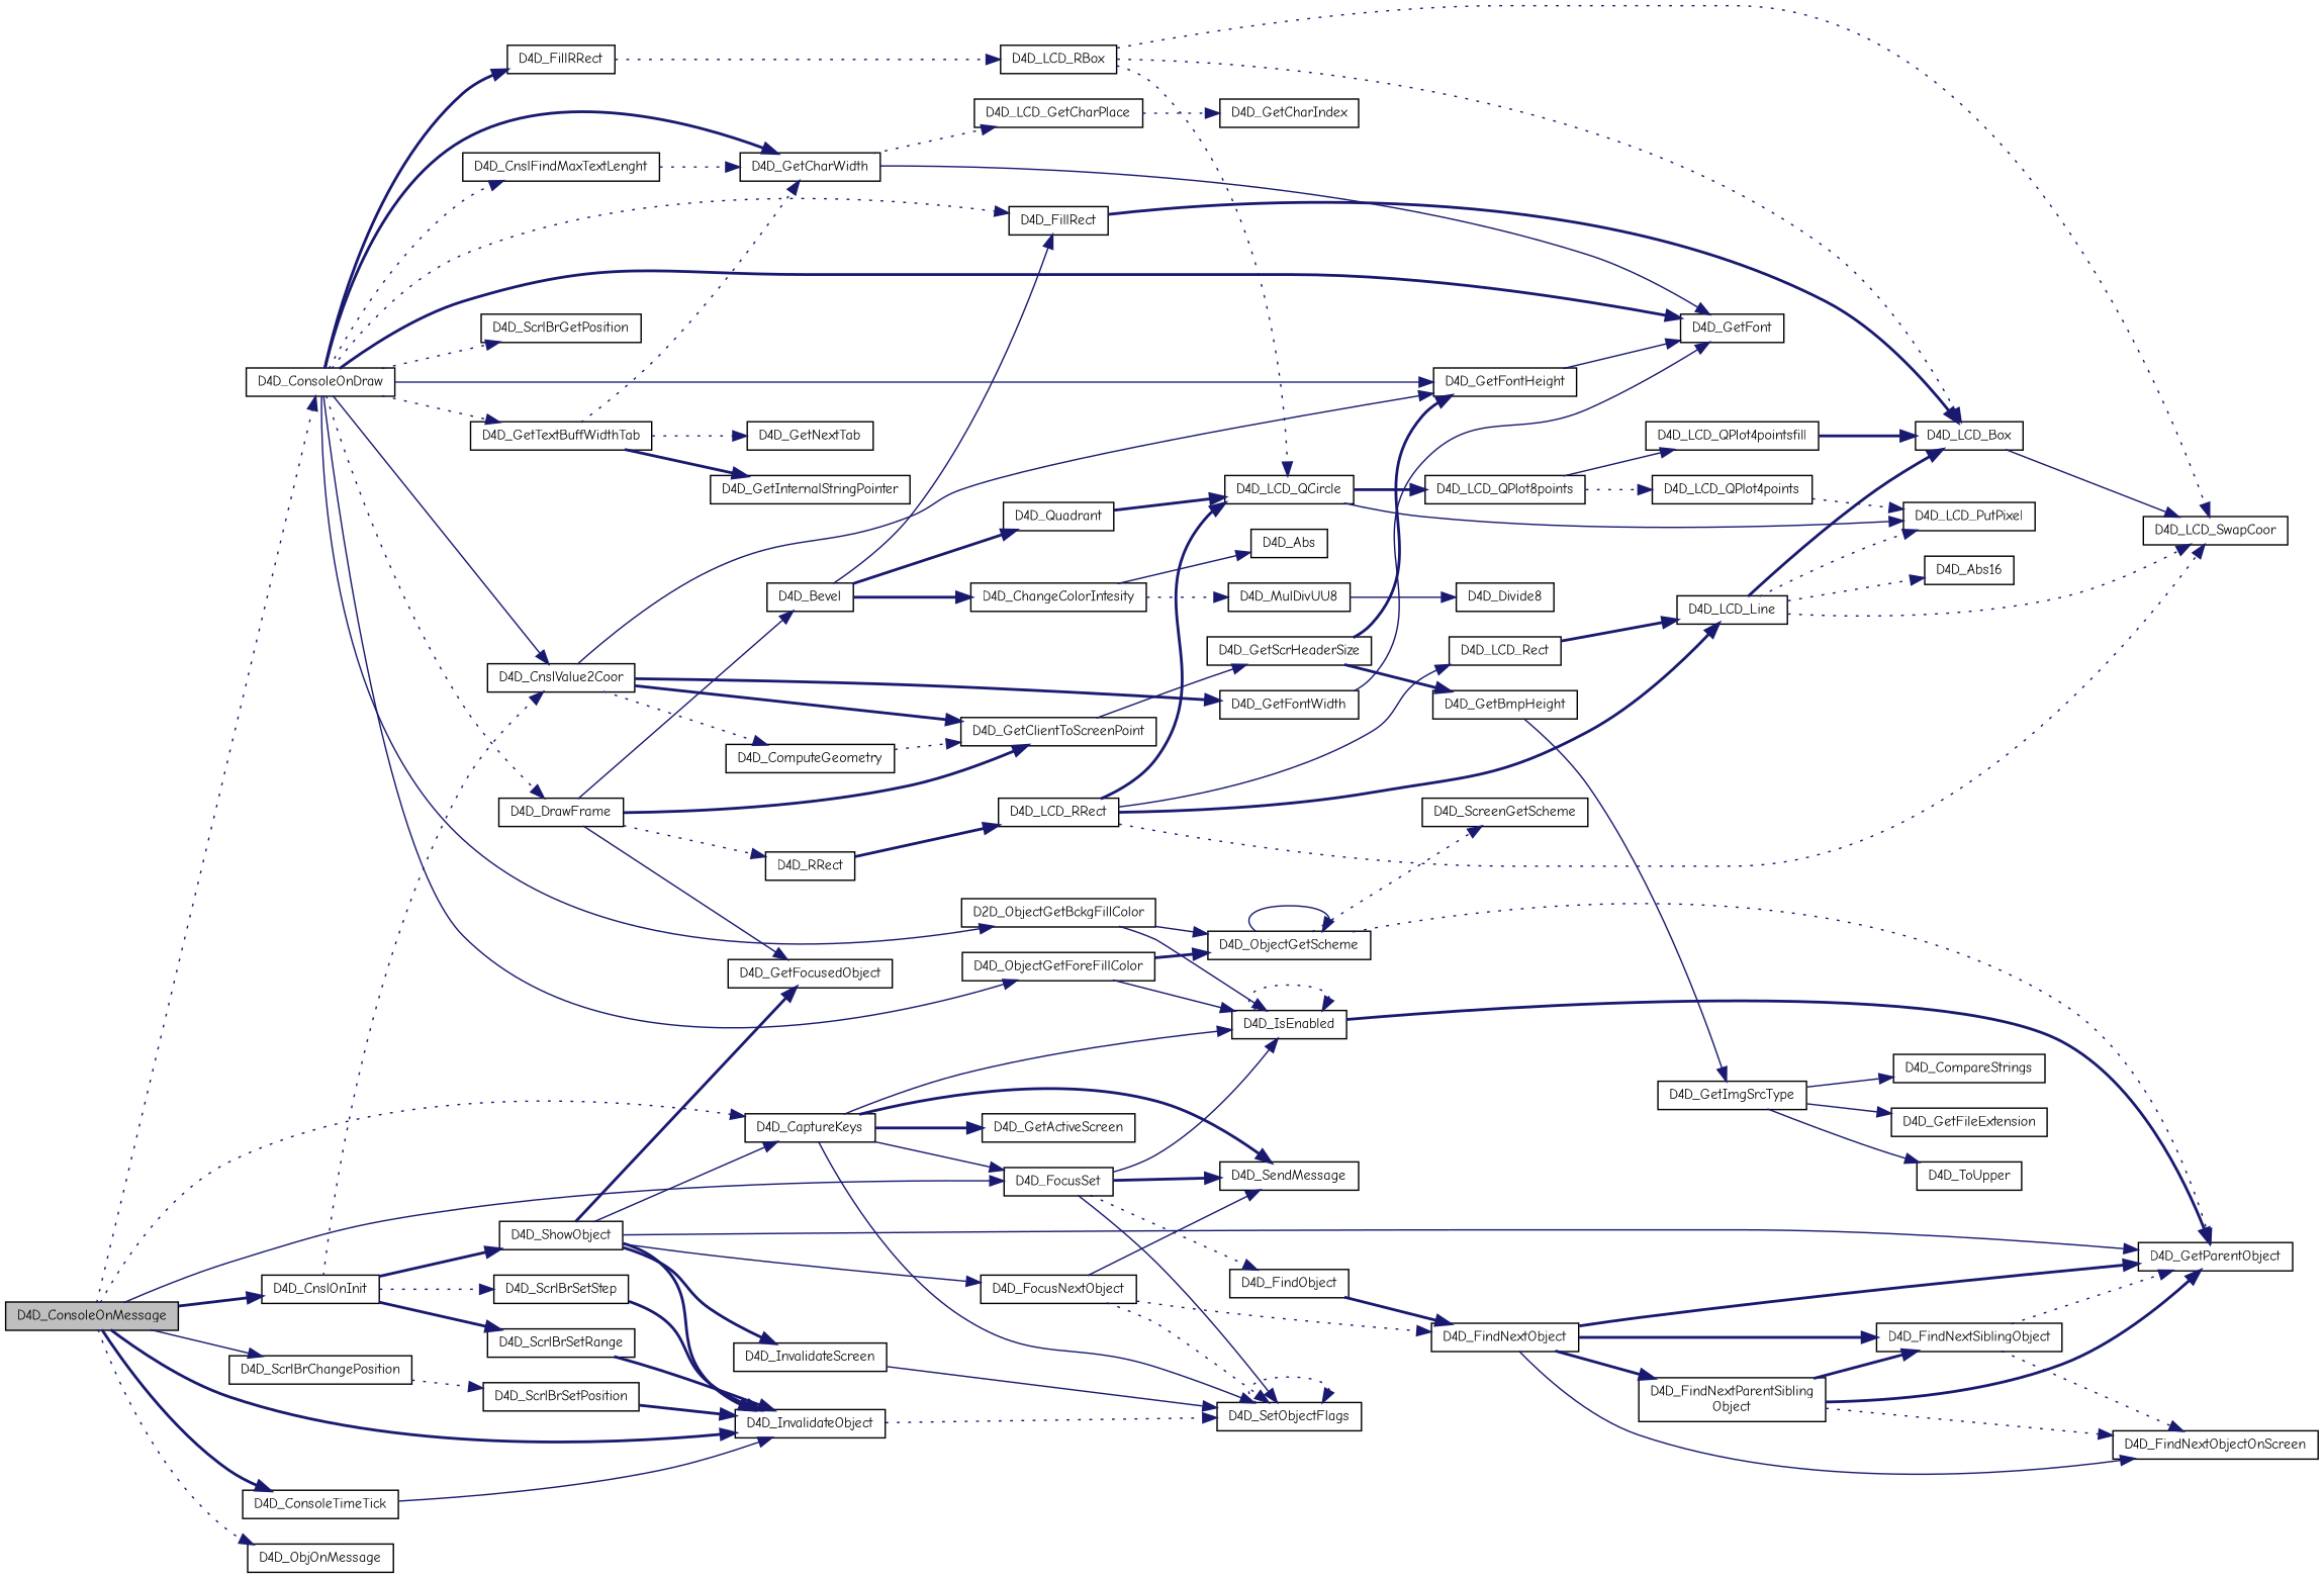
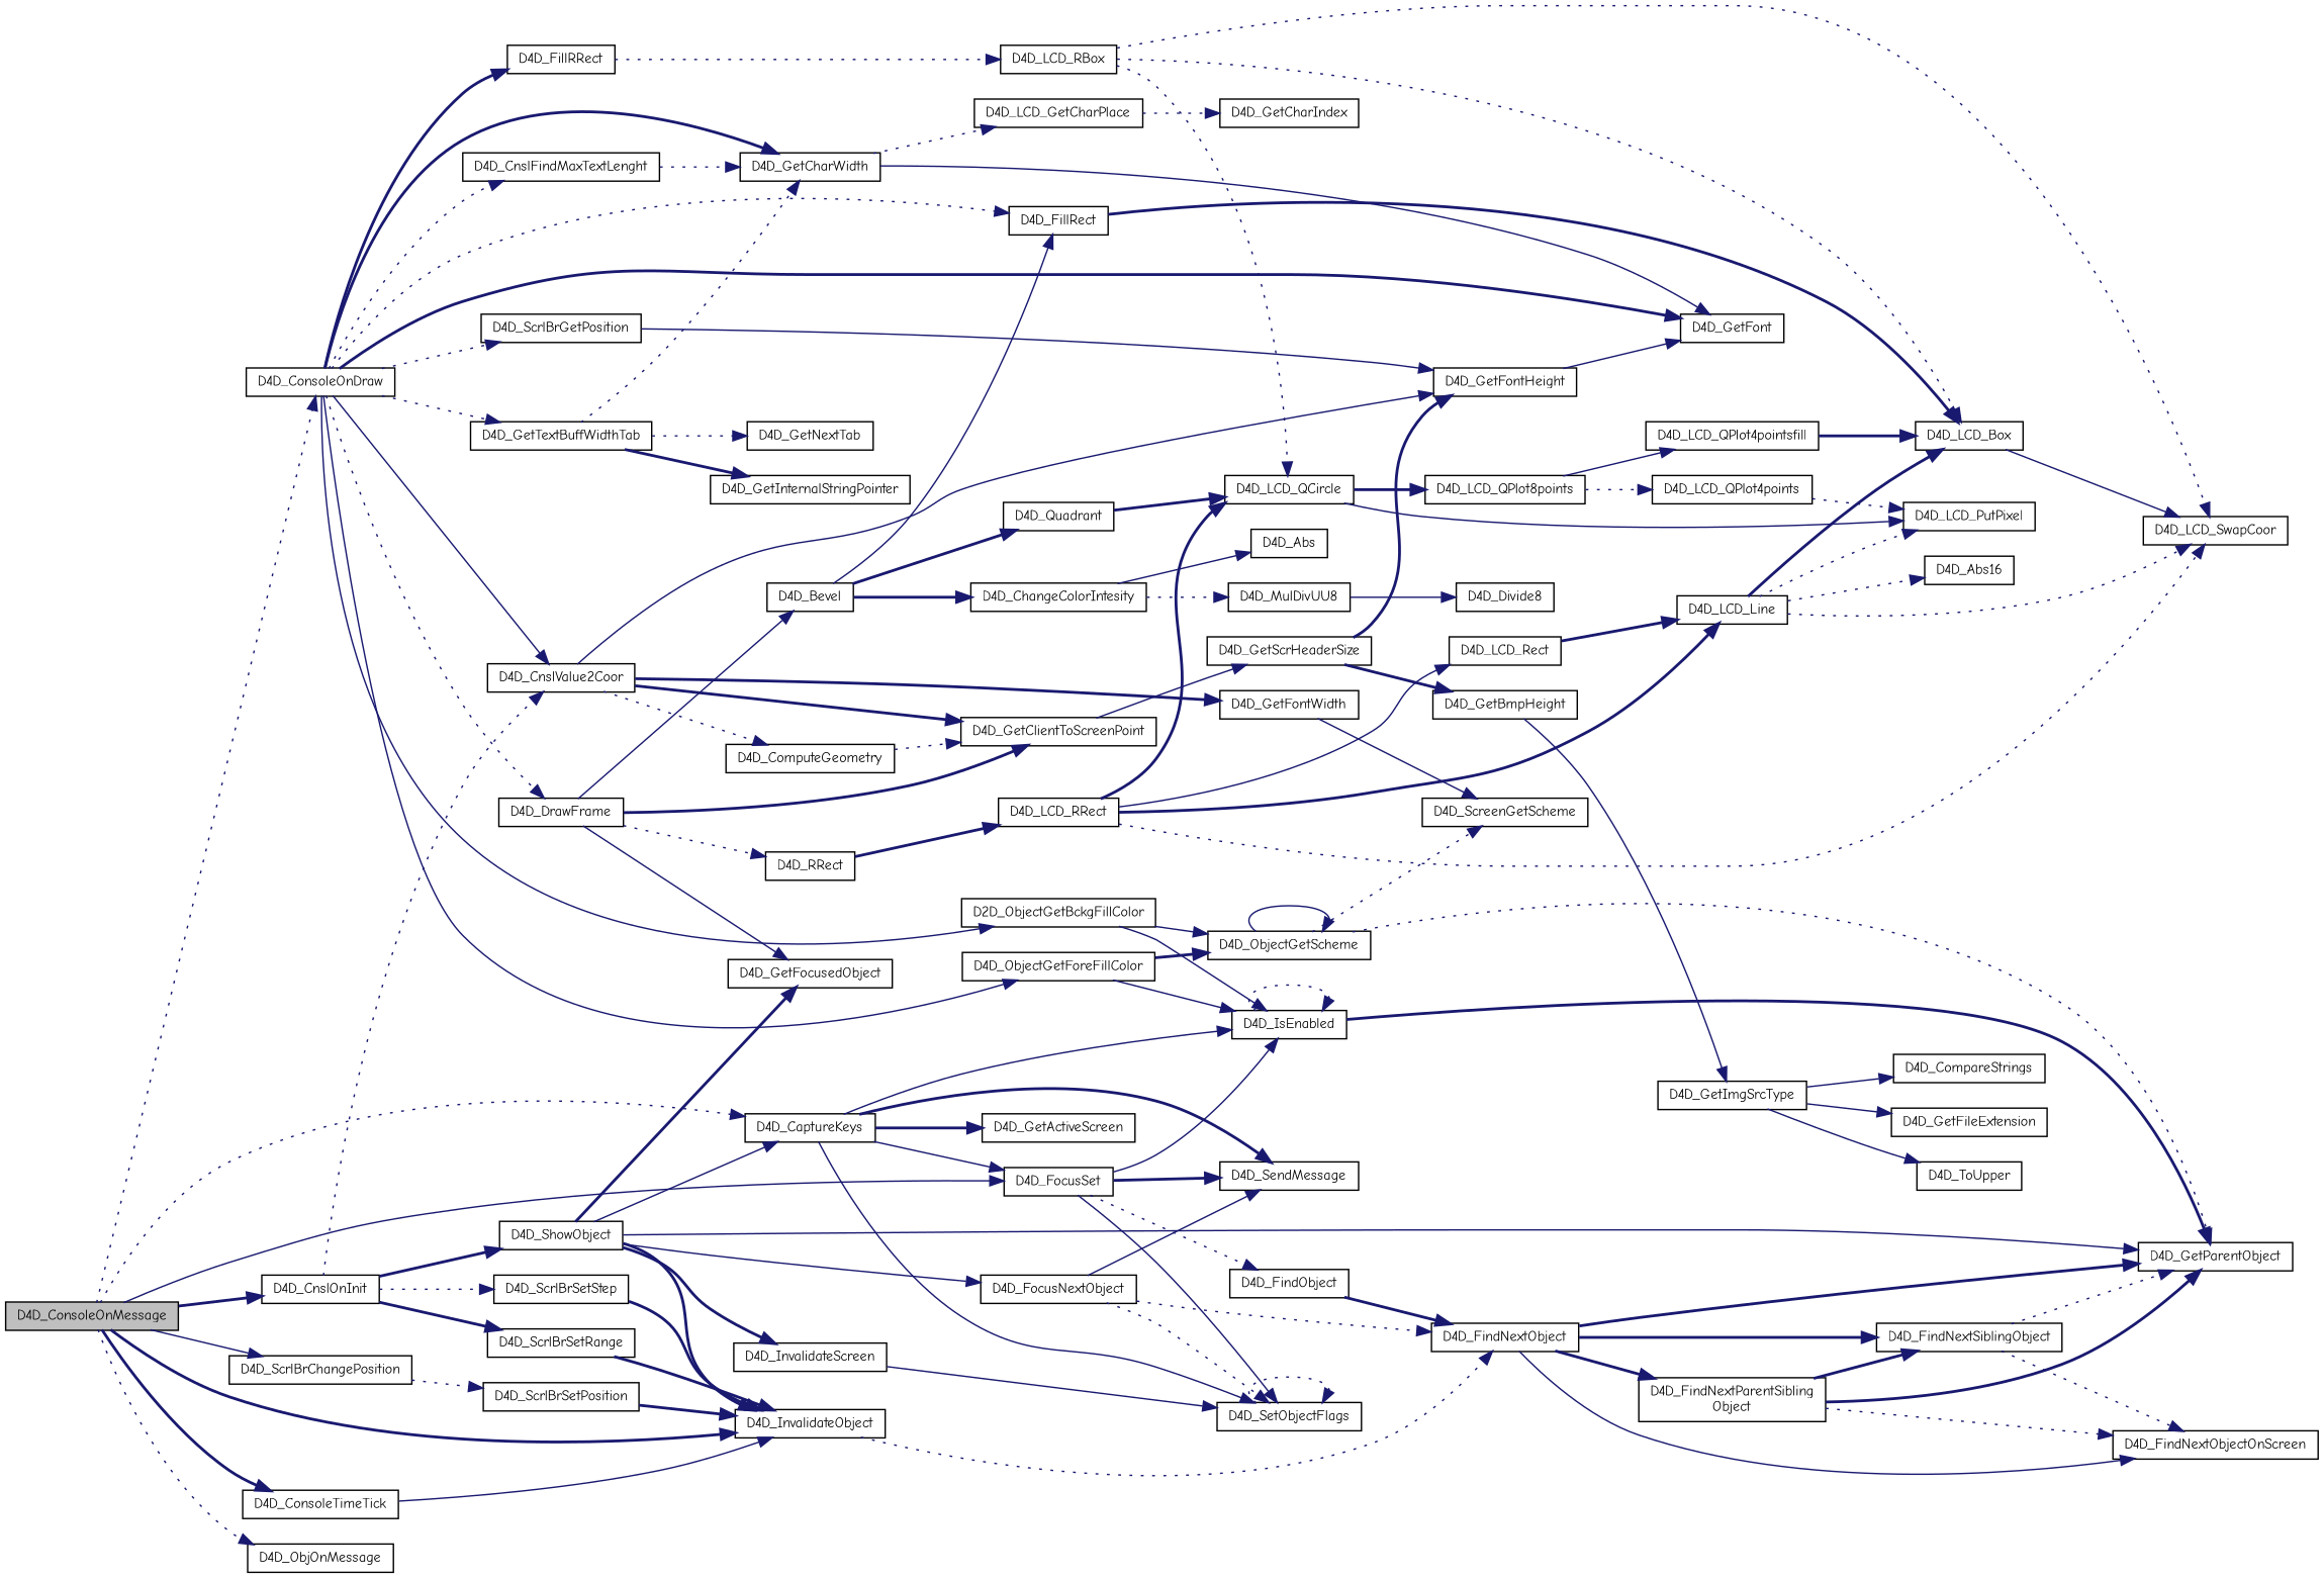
  digraph {
    fontname="Comic Neue"
    rankdir=LR
    node [color=black fillcolor=white fontname="Comic Neue" fontsize=10 shape=record style=filled]
    edge [color=midnightblue fontname="Comic Neue" fontsize=10 labelfontname=Helvetica labelfontsize=10 style=bold]
    n1 [fillcolor=grey75 fontcolor=black height=0.2 label=D4D_ConsoleOnMessage width=0.4]
    n2 [height=0.2 label=D4D_ConsoleOnDraw width=0.4]
    n3 [height=0.2 label=D4D_CnslOnInit width=0.4]
    n4 [height=0.2 label=D4D_InvalidateObject width=0.4]
    n5 [height=0.2 label=D4D_CaptureKeys width=0.4]
    n6 [height=0.2 label=D4D_FocusSet width=0.4]
    n7 [height=0.2 label=D4D_ScrlBrChangePosition width=0.4]
    n8 [height=0.2 label=D4D_ConsoleTimeTick width=0.4]
    n9 [height=0.2 label=D4D_ObjOnMessage width=0.4]
    n10 [height=0.2 label=D4D_CnslValue2Coor width=0.4]
    n11 [height=0.2 label=D4D_GetFontHeight width=0.4]
    n12 [height=0.2 label=D4D_GetFont width=0.4]
    n13 [height=0.2 label=D4D_ObjectGetForeFillColor width=0.4]
    n14 [height=0.2 label=D2D_ObjectGetBckgFillColor width=0.4]
    n15 [height=0.2 label=D4D_FillRRect width=0.4]
    n16 [height=0.2 label=D4D_DrawFrame width=0.4]
    n17 [height=0.2 label=D4D_FillRect width=0.4]
    n18 [height=0.2 label=D4D_ScrlBrGetPosition width=0.4]
    n19 [height=0.2 label=D4D_CnslFindMaxTextLenght width=0.4]
    n20 [height=0.2 label=D4D_GetCharWidth width=0.4]
    n21 [height=0.2 label=D4D_GetTextBuffWidthTab width=0.4]
    n22 [height=0.2 label=D4D_ScrlBrSetRange width=0.4]
    n23 [height=0.2 label=D4D_ScrlBrSetStep width=0.4]
    n24 [height=0.2 label=D4D_ShowObject width=0.4]
    n25 [height=0.2 label=D4D_SetObjectFlags width=0.4]
    n26 [height=0.2 label=D4D_IsEnabled width=0.4]
    n27 [height=0.2 label=D4D_GetActiveScreen width=0.4]
    n28 [height=0.2 label=D4D_SendMessage width=0.4]
    n29 [height=0.2 label=D4D_FindObject width=0.4]
    n30 [height=0.2 label=D4D_ScrlBrSetPosition width=0.4]
    n31 [height=0.2 label=D4D_GetClientToScreenPoint width=0.4]
    n32 [height=0.2 label=D4D_ComputeGeometry width=0.4]
    n33 [height=0.2 label=D4D_GetFontWidth width=0.4]
    n34 [height=0.2 label=D4D_ObjectGetScheme width=0.4]
    n35 [height=0.2 label=D4D_LCD_RBox width=0.4]
    n36 [height=0.2 label=D4D_GetFocusedObject width=0.4]
    n37 [height=0.2 label=D4D_Bevel width=0.4]
    n38 [height=0.2 label=D4D_RRect width=0.4]
    n39 [height=0.2 label=D4D_LCD_Box width=0.4]
    n40 [height=0.2 label=D4D_LCD_GetCharPlace width=0.4]
    n41 [height=0.2 label=D4D_GetInternalStringPointer width=0.4]
    n42 [height=0.2 label=D4D_GetNextTab width=0.4]
    n43 [height=0.2 label=D4D_GetScrHeaderSize width=0.4]
    n44 [height=0.2 label=D4D_GetBmpHeight width=0.4]
    n45 [height=0.2 label=D4D_GetImgSrcType width=0.4]
    n46 [height=0.2 label=D4D_GetFileExtension width=0.4]
    n47 [height=0.2 label=D4D_ToUpper width=0.4]
    n48 [height=0.2 label=D4D_CompareStrings width=0.4]
    n49 [height=0.2 label=D4D_GetParentObject width=0.4]
    n50 [height=0.2 label=D4D_ScreenGetScheme width=0.4]
    n51 [height=0.2 label=D4D_LCD_SwapCoor width=0.4]
    n52 [height=0.2 label=D4D_LCD_QCircle width=0.4]
    n53 [height=0.2 label=D4D_LCD_PutPixel width=0.4]
    n54 [height=0.2 label=D4D_LCD_QPlot8points width=0.4]
    n55 [height=0.2 label=D4D_LCD_QPlot4pointsfill width=0.4]
    n56 [height=0.2 label=D4D_LCD_QPlot4points width=0.4]
    n57 [height=0.2 label=D4D_ChangeColorIntesity width=0.4]
    n58 [height=0.2 label=D4D_Quadrant width=0.4]
    n59 [height=0.2 label=D4D_LCD_RRect width=0.4]
    n60 [height=0.2 label=D4D_Abs width=0.4]
    n61 [height=0.2 label=D4D_MulDivUU8 width=0.4]
    n62 [height=0.2 label=D4D_Divide8 width=0.4]
    n63 [height=0.2 label=D4D_LCD_Line width=0.4]
    n64 [height=0.2 label=D4D_LCD_Rect width=0.4]
    n65 [height=0.2 label=D4D_Abs16 width=0.4]
    n66 [height=0.2 label=D4D_GetCharIndex width=0.4]
    n67 [height=0.2 label=D4D_FocusNextObject width=0.4]
    n68 [height=0.2 label=D4D_InvalidateScreen width=0.4]
    n69 [height=0.2 label=D4D_FindNextObject width=0.4]
    n70 [height=0.2 label=D4D_FindNextObjectOnScreen width=0.4]
    n71 [height=0.2 label=D4D_FindNextSiblingObject width=0.4]
    n72 [height=0.2 label="D4D_FindNextParentSibling\lObject" width=0.4]
    n1 -> n2 [style=dotted]
    n1 -> n3
    n1 -> n4
    n1 -> n5 [style=dotted]
    n1 -> n6 [style=solid]
    n1 -> n7 [style=solid]
    n1 -> n8
    n1 -> n9 [style=dotted]
    n2 -> n10 [style=solid]
-   n2 -> n11 [style=solid]
+   n18 -> n11 [style=solid]
    n2 -> n12
    n2 -> n13 [style=solid]
    n2 -> n14 [style=solid]
    n2 -> n15
    n2 -> n16 [style=dotted]
    n2 -> n17 [style=dotted]
    n2 -> n18 [style=dotted]
    n2 -> n19 [style=dotted]
    n2 -> n20
    n2 -> n21 [style=dotted]
    n3 -> n10 [style=dotted]
    n3 -> n22
    n3 -> n23 [style=dotted]
    n3 -> n24
-   n4 -> n25 [style=dotted]
+   n4 -> n69 [style=dotted]
    n5 -> n6 [style=solid]
    n5 -> n25 [style=solid]
    n5 -> n26 [style=solid]
    n5 -> n27
    n5 -> n28
    n6 -> n25 [style=solid]
    n6 -> n26 [style=solid]
    n6 -> n28
    n6 -> n29 [style=dotted]
    n7 -> n30 [style=dotted]
    n8 -> n4 [style=solid]
    n10 -> n11 [style=solid]
    n10 -> n31
    n10 -> n32 [style=dotted]
    n10 -> n33
    n11 -> n12 [style=solid]
    n13 -> n26 [style=solid]
    n13 -> n34
    n14 -> n26 [style=solid]
    n14 -> n34 [style=solid]
    n15 -> n35 [style=dotted]
    n16 -> n31
    n16 -> n36 [style=solid]
    n16 -> n37 [style=solid]
    n16 -> n38 [style=dotted]
    n17 -> n39
    n19 -> n20 [style=dotted]
    n20 -> n12 [style=solid]
    n20 -> n40 [style=dotted]
    n21 -> n20 [style=dotted]
    n21 -> n41
    n21 -> n42 [style=dotted]
    n22 -> n4
    n23 -> n4
    n24 -> n4
    n24 -> n5 [style=solid]
    n24 -> n36
    n24 -> n49 [style=solid]
    n24 -> n67 [style=solid]
    n24 -> n68
    n25 -> n25 [style=dotted]
    n26 -> n26 [style=dotted]
    n26 -> n49
    n29 -> n69
    n30 -> n4
    n31 -> n43 [style=solid]
    n32 -> n31 [style=dotted]
-   n33 -> n12 [style=solid]
+   n33 -> n50 [style=solid]
    n34 -> n34 [style=solid]
    n34 -> n49 [style=dotted]
    n34 -> n50 [style=dotted]
    n35 -> n39 [style=dotted]
    n35 -> n51 [style=dotted]
    n35 -> n52 [style=dotted]
    n37 -> n17 [style=solid]
    n37 -> n57
    n37 -> n58
    n38 -> n59
    n39 -> n51 [style=solid]
    n40 -> n66 [style=dotted]
    n43 -> n11
    n43 -> n44
    n44 -> n45 [style=solid]
    n45 -> n46 [style=solid]
    n45 -> n47 [style=solid]
    n45 -> n48 [style=solid]
    n52 -> n53 [style=solid]
    n52 -> n54
    n54 -> n55 [style=solid]
    n54 -> n56 [style=dotted]
    n55 -> n39
    n56 -> n53 [style=dotted]
    n57 -> n60 [style=solid]
    n57 -> n61 [style=dotted]
    n58 -> n52
    n59 -> n51 [style=dotted]
    n59 -> n52
    n59 -> n63
    n59 -> n64 [style=solid]
    n61 -> n62 [style=solid]
    n63 -> n39
    n63 -> n51 [style=dotted]
    n63 -> n53 [style=dotted]
    n63 -> n65 [style=dotted]
    n64 -> n63
    n67 -> n25 [style=dotted]
    n67 -> n28 [style=solid]
    n67 -> n69 [style=dotted]
    n68 -> n25 [style=solid]
    n69 -> n49
    n69 -> n70 [style=solid]
    n69 -> n71
    n69 -> n72
    n71 -> n49 [style=dotted]
    n71 -> n70 [style=dotted]
    n72 -> n49
    n72 -> n70 [style=dotted]
    n72 -> n71
  }
